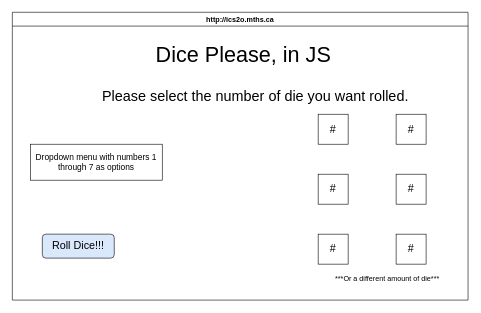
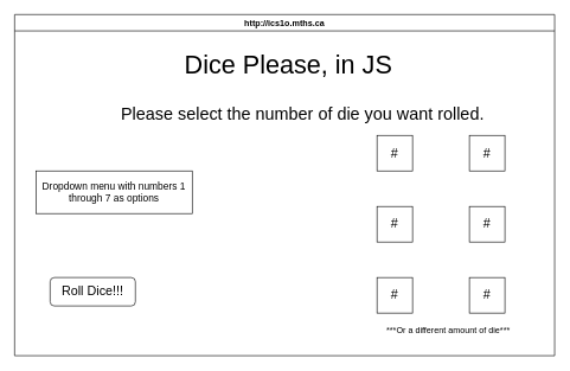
  <mxCell id="0" />
  <mxCell id="1" parent="0" />
- <mxCell id="2" value="http://ics2o.mths.ca" style="swimlane;whiteSpace=wrap;html=1;" parent="1" vertex="1"><mxGeometry x="20" y="20" width="760" height="480" as="geometry" /></mxCell>
+ <mxCell id="2" value="http://ics1o.mths.ca" style="swimlane;whiteSpace=wrap;html=1;" parent="1" vertex="1"><mxGeometry x="20" y="20" width="760" height="480" as="geometry" /></mxCell>
  <mxCell id="3" value="&lt;font style=&quot;font-size: 36px;&quot;&gt;Dice Please, in JS&lt;/font&gt;" style="text;html=1;align=center;verticalAlign=middle;resizable=0;points=[];autosize=1;strokeColor=none;fillColor=none;" vertex="1" parent="2"><mxGeometry x="235" y="40" width="300" height="60" as="geometry" /></mxCell>
  <mxCell id="4" value="&lt;font style=&quot;font-size: 24px;&quot;&gt;Please select the number of die you want rolled.&lt;/font&gt;" style="text;html=1;align=center;verticalAlign=middle;resizable=0;points=[];autosize=1;strokeColor=none;fillColor=none;" vertex="1" parent="2"><mxGeometry x="140" y="120" width="530" height="40" as="geometry" /></mxCell>
  <mxCell id="5" value="&lt;font style=&quot;font-size: 14px;&quot;&gt;Dropdown menu with numbers 1 through 7 as options&lt;/font&gt;" style="whiteSpace=wrap;html=1;" vertex="1" parent="2"><mxGeometry x="30" y="220" width="220" height="60" as="geometry" /></mxCell>
  <mxCell id="6" value="&lt;font style=&quot;font-size: 18px;&quot;&gt;#&lt;/font&gt;" style="whiteSpace=wrap;html=1;" vertex="1" parent="2"><mxGeometry x="510" y="270" width="50" height="50" as="geometry" /></mxCell>
  <mxCell id="7" value="&lt;font style=&quot;font-size: 18px;&quot;&gt;#&lt;/font&gt;" style="whiteSpace=wrap;html=1;" vertex="1" parent="2"><mxGeometry x="640" y="170" width="50" height="50" as="geometry" /></mxCell>
  <mxCell id="8" value="&lt;font style=&quot;font-size: 18px;&quot;&gt;#&lt;/font&gt;" style="whiteSpace=wrap;html=1;" vertex="1" parent="2"><mxGeometry x="510" y="170" width="50" height="50" as="geometry" /></mxCell>
  <mxCell id="9" value="&lt;font style=&quot;font-size: 18px;&quot;&gt;#&lt;/font&gt;" style="whiteSpace=wrap;html=1;" vertex="1" parent="2"><mxGeometry x="640" y="270" width="50" height="50" as="geometry" /></mxCell>
  <mxCell id="10" value="&lt;font style=&quot;font-size: 18px;&quot;&gt;#&lt;/font&gt;" style="whiteSpace=wrap;html=1;" vertex="1" parent="2"><mxGeometry x="640" y="370" width="50" height="50" as="geometry" /></mxCell>
  <mxCell id="11" value="&lt;font style=&quot;font-size: 18px;&quot;&gt;#&lt;/font&gt;" style="whiteSpace=wrap;html=1;" vertex="1" parent="2"><mxGeometry x="510" y="370" width="50" height="50" as="geometry" /></mxCell>
- <mxCell id="12" value="&lt;font style=&quot;font-size: 18px;&quot;&gt;Roll Dice!!!&lt;/font&gt;" style="rounded=1;whiteSpace=wrap;html=1;fillColor=#dae8fc;" vertex="1" parent="2"><mxGeometry x="50" y="370" width="120" height="40" as="geometry" /></mxCell>
- <mxCell id="13" value="***Or a different amount of die***" style="text;html=1;align=center;verticalAlign=middle;resizable=0;points=[];autosize=1;strokeColor=none;fillColor=none;" vertex="1" parent="2"><mxGeometry x="525" y="430" width="200" height="30" as="geometry" /></mxCell>
+ <mxCell id="12" value="&lt;font style=&quot;font-size: 18px;&quot;&gt;Roll Dice!!!&lt;/font&gt;" style="rounded=1;whiteSpace=wrap;html=1;" vertex="1" parent="2"><mxGeometry x="50" y="370" width="120" height="40" as="geometry" /></mxCell>
+ <mxCell id="13" value="***Or a different amount of die***" style="text;html=1;align=center;verticalAlign=middle;resizable=0;points=[];autosize=1;strokeColor=none;fillColor=none;" vertex="1" parent="2"><mxGeometry x="510" y="430" width="200" height="30" as="geometry" /></mxCell>
